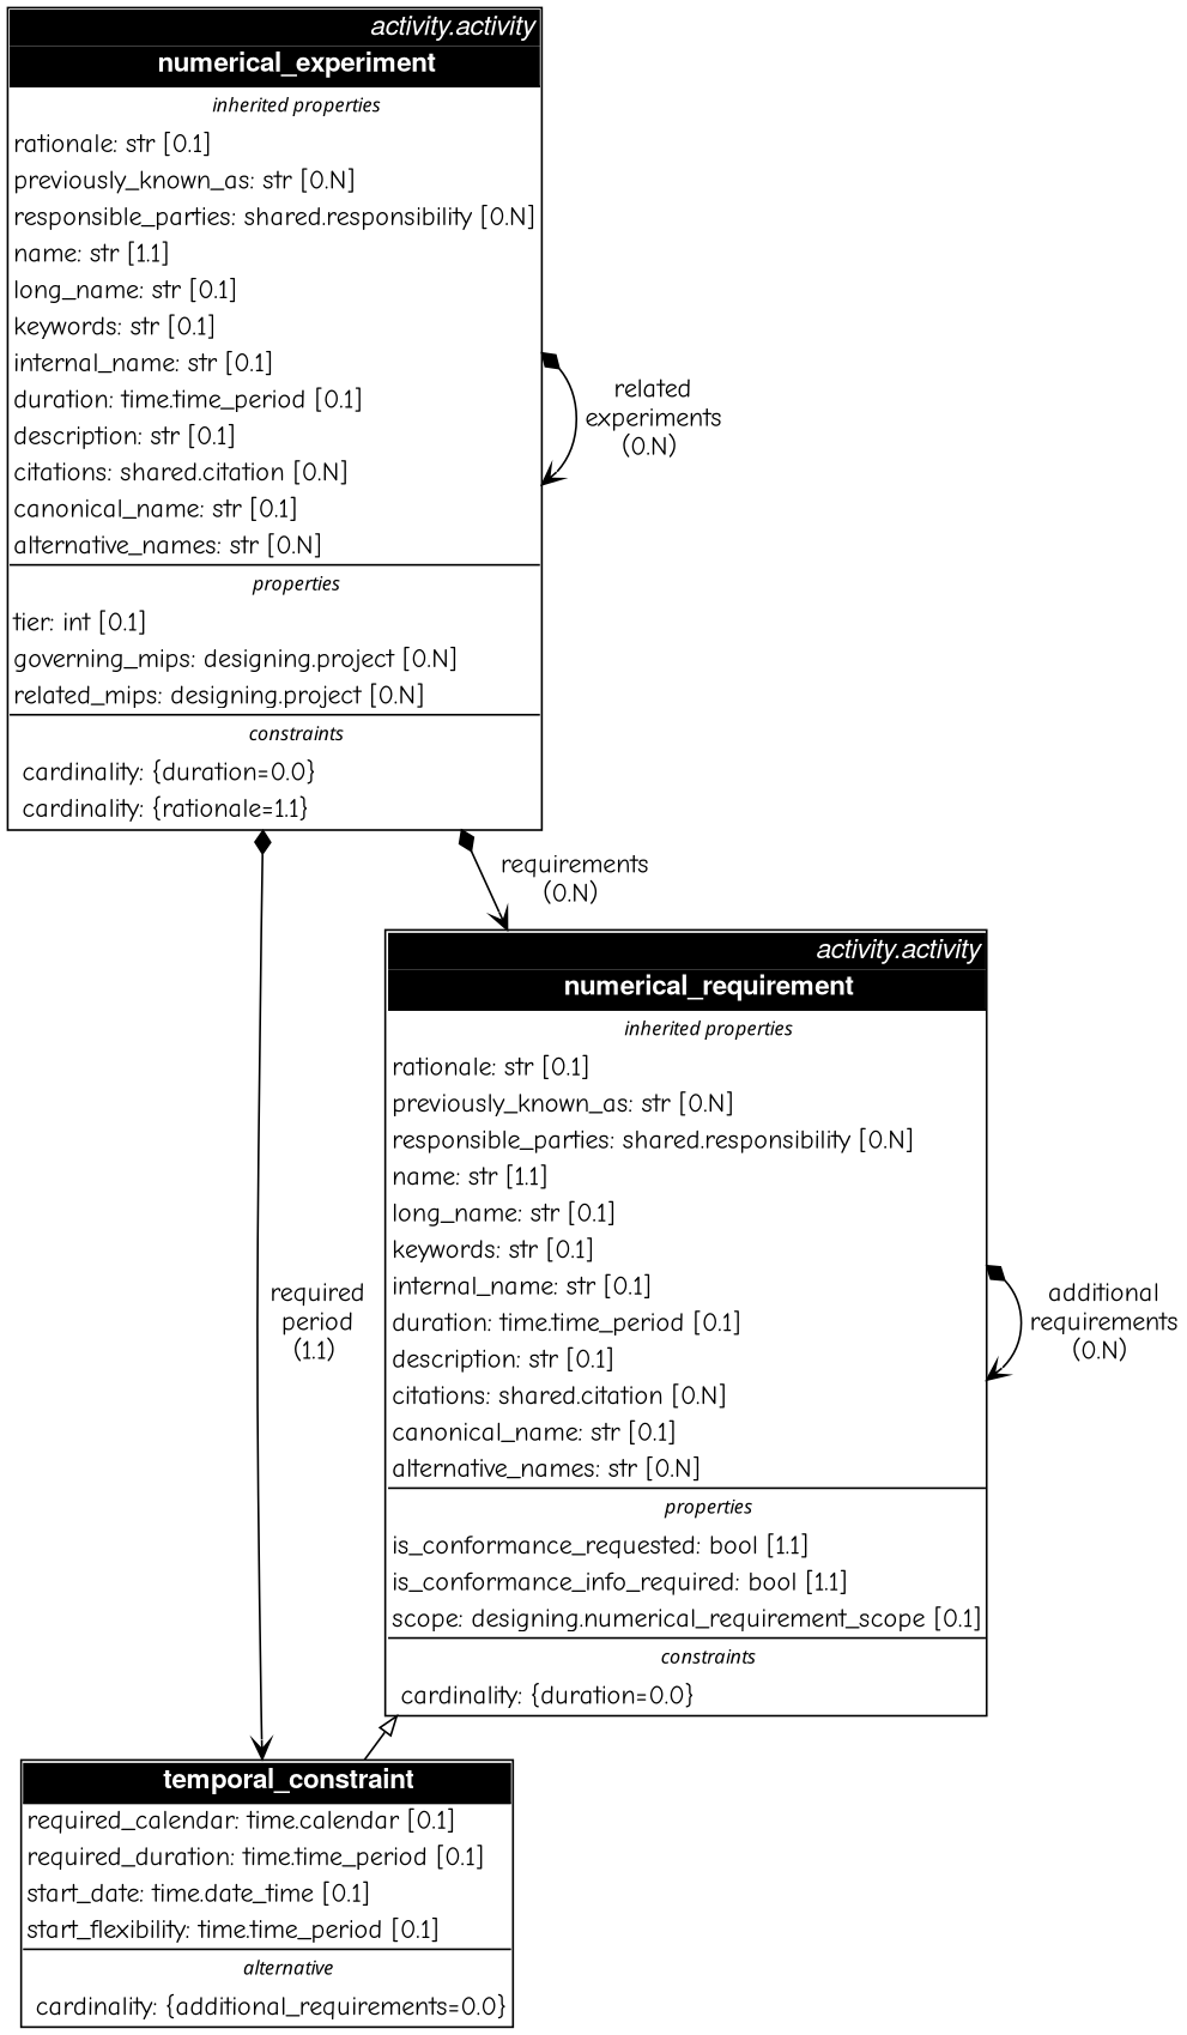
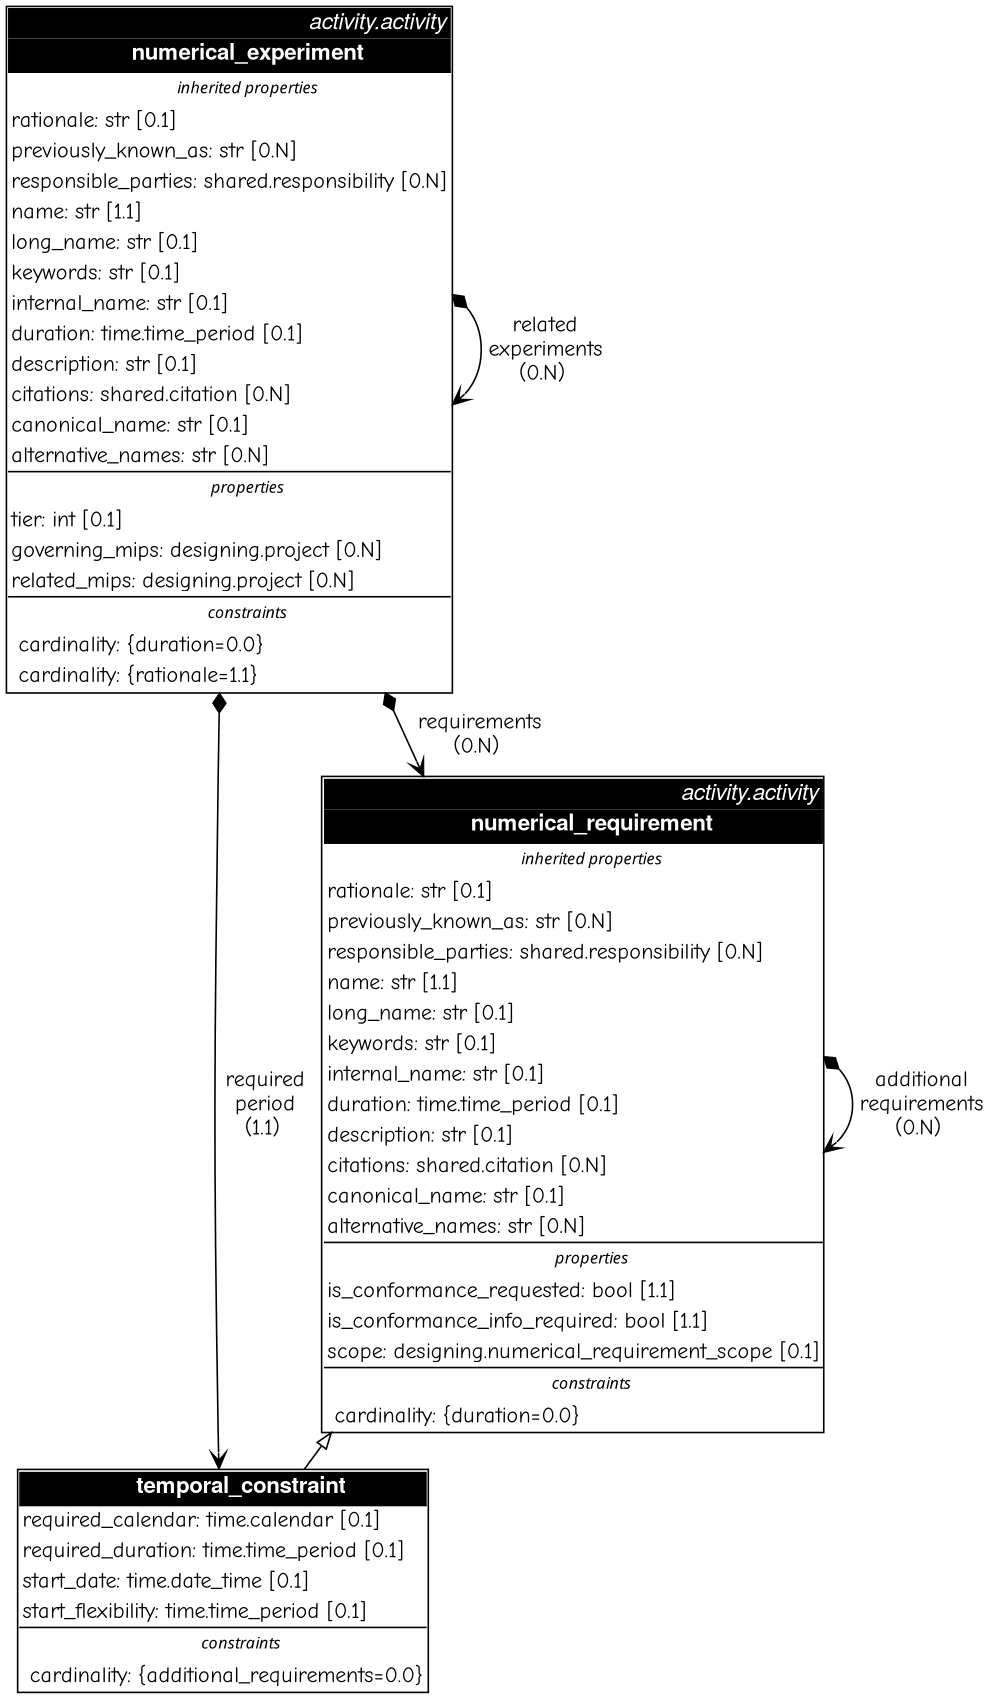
  digraph {
    fontsize=8
    ranksep=0.3
    splines=True
    fontname="Comic Neue"
    node [shape=plain fontname="Comic Neue"]
    edge [arrowhead=vee arrowtail=diamond dir=both headport=c labelangle=45.0 labeldistance=2.2 labelfloat=False tailport=c fontname="Comic Neue"]
    n1 [label=<<TABLE BGCOLOR="white" BORDER="1" CELLBORDER="0" CELLSPACING="0">     <TR><TD ALIGN="right" BGCOLOR="black"><FONT FACE="Helvetica Italic" COLOR="white">activity.activity</FONT></TD></TR>          <TR><TD ALIGN="CENTER" BORDER="1" SIDES="B" BGCOLOR="black">     <FONT FACE="Helvetica Bold" COLOR="white">numerical_experiment</FONT></TD></TR>     <TR><TD ALIGN="center" CELLPADDING="2" BORDER="1" SIDES="T" >     <FONT FACE="Times-Roman Italic" POINT-SIZE="10">inherited properties</FONT></TD></TR>     <TR><TD ALIGN="LEFT" CELLPADDING="2">rationale: str &#91;0.1&#93;</TD></TR><TR><TD ALIGN="LEFT" CELLPADDING="2">previously_known_as: str &#91;0.N&#93;</TD></TR><TR><TD ALIGN="LEFT" CELLPADDING="2">responsible_parties: shared.responsibility &#91;0.N&#93;</TD></TR><TR><TD ALIGN="LEFT" CELLPADDING="2">name: str &#91;1.1&#93;</TD></TR><TR><TD ALIGN="LEFT" CELLPADDING="2">long_name: str &#91;0.1&#93;</TD></TR><TR><TD ALIGN="LEFT" CELLPADDING="2">keywords: str &#91;0.1&#93;</TD></TR><TR><TD ALIGN="LEFT" CELLPADDING="2">internal_name: str &#91;0.1&#93;</TD></TR><TR><TD ALIGN="LEFT" CELLPADDING="2">duration: time.time_period &#91;0.1&#93;</TD></TR><TR><TD ALIGN="LEFT" CELLPADDING="2">description: str &#91;0.1&#93;</TD></TR><TR><TD ALIGN="LEFT" CELLPADDING="2">citations: shared.citation &#91;0.N&#93;</TD></TR><TR><TD ALIGN="LEFT" CELLPADDING="2">canonical_name: str &#91;0.1&#93;</TD></TR><TR><TD ALIGN="LEFT" CELLPADDING="2">alternative_names: str &#91;0.N&#93;</TD></TR>      <TR><TD ALIGN="center" CELLPADDING="2" BORDER="1" SIDES="T" >     <FONT FACE="Times-Roman Italic" POINT-SIZE="10">properties</FONT></TD></TR>     <TR><TD ALIGN="LEFT" CELLPADDING="2">tier: int &#91;0.1&#93;</TD></TR><TR><TD ALIGN="LEFT" CELLPADDING="2">governing_mips: designing.project &#91;0.N&#93;</TD></TR><TR><TD ALIGN="LEFT" CELLPADDING="2">related_mips: designing.project &#91;0.N&#93;</TD></TR>      <TR><TD ALIGN="center" CELLPADDING="2" BORDER="1" SIDES="T" >     <FONT FACE="Times-Roman Italic" POINT-SIZE="10">constraints</FONT></TD></TR>     <TR><TD ALIGN="LEFT" CELLPADDING="2"> cardinality: {duration=0.0}</TD></TR><TR><TD ALIGN="LEFT" CELLPADDING="2"> cardinality: {rationale=1.1}</TD></TR>     </TABLE>>]
-   n2 [label=<<TABLE BGCOLOR="white" BORDER="1" CELLBORDER="0" CELLSPACING="0">               <TR><TD ALIGN="CENTER" BORDER="1" SIDES="B" BGCOLOR="black">     <FONT FACE="Helvetica Bold" COLOR="white">temporal_constraint</FONT></TD></TR>               <TR><TD ALIGN="LEFT" CELLPADDING="2">required_calendar: time.calendar &#91;0.1&#93;</TD></TR><TR><TD ALIGN="LEFT" CELLPADDING="2">required_duration: time.time_period &#91;0.1&#93;</TD></TR><TR><TD ALIGN="LEFT" CELLPADDING="2">start_date: time.date_time &#91;0.1&#93;</TD></TR><TR><TD ALIGN="LEFT" CELLPADDING="2">start_flexibility: time.time_period &#91;0.1&#93;</TD></TR>      <TR><TD ALIGN="center" CELLPADDING="2" BORDER="1" SIDES="T" >     <FONT FACE="Times-Roman Italic" POINT-SIZE="10">alternative</FONT></TD></TR>     <TR><TD ALIGN="LEFT" CELLPADDING="2"> cardinality: {additional_requirements=0.0}</TD></TR>     </TABLE>>]
+   n2 [label=<<TABLE BGCOLOR="white" BORDER="1" CELLBORDER="0" CELLSPACING="0">               <TR><TD ALIGN="CENTER" BORDER="1" SIDES="B" BGCOLOR="black">     <FONT FACE="Helvetica Bold" COLOR="white">temporal_constraint</FONT></TD></TR>               <TR><TD ALIGN="LEFT" CELLPADDING="2">required_calendar: time.calendar &#91;0.1&#93;</TD></TR><TR><TD ALIGN="LEFT" CELLPADDING="2">required_duration: time.time_period &#91;0.1&#93;</TD></TR><TR><TD ALIGN="LEFT" CELLPADDING="2">start_date: time.date_time &#91;0.1&#93;</TD></TR><TR><TD ALIGN="LEFT" CELLPADDING="2">start_flexibility: time.time_period &#91;0.1&#93;</TD></TR>      <TR><TD ALIGN="center" CELLPADDING="2" BORDER="1" SIDES="T" >     <FONT FACE="Times-Roman Italic" POINT-SIZE="10">constraints</FONT></TD></TR>     <TR><TD ALIGN="LEFT" CELLPADDING="2"> cardinality: {additional_requirements=0.0}</TD></TR>     </TABLE>>]
    n3 [label=<<TABLE BGCOLOR="white" BORDER="1" CELLBORDER="0" CELLSPACING="0">     <TR><TD ALIGN="right" BGCOLOR="black"><FONT FACE="Helvetica Italic" COLOR="white">activity.activity</FONT></TD></TR>          <TR><TD ALIGN="CENTER" BORDER="1" SIDES="B" BGCOLOR="black">     <FONT FACE="Helvetica Bold" COLOR="white">numerical_requirement</FONT></TD></TR>     <TR><TD ALIGN="center" CELLPADDING="2" BORDER="1" SIDES="T" >     <FONT FACE="Times-Roman Italic" POINT-SIZE="10">inherited properties</FONT></TD></TR>     <TR><TD ALIGN="LEFT" CELLPADDING="2">rationale: str &#91;0.1&#93;</TD></TR><TR><TD ALIGN="LEFT" CELLPADDING="2">previously_known_as: str &#91;0.N&#93;</TD></TR><TR><TD ALIGN="LEFT" CELLPADDING="2">responsible_parties: shared.responsibility &#91;0.N&#93;</TD></TR><TR><TD ALIGN="LEFT" CELLPADDING="2">name: str &#91;1.1&#93;</TD></TR><TR><TD ALIGN="LEFT" CELLPADDING="2">long_name: str &#91;0.1&#93;</TD></TR><TR><TD ALIGN="LEFT" CELLPADDING="2">keywords: str &#91;0.1&#93;</TD></TR><TR><TD ALIGN="LEFT" CELLPADDING="2">internal_name: str &#91;0.1&#93;</TD></TR><TR><TD ALIGN="LEFT" CELLPADDING="2">duration: time.time_period &#91;0.1&#93;</TD></TR><TR><TD ALIGN="LEFT" CELLPADDING="2">description: str &#91;0.1&#93;</TD></TR><TR><TD ALIGN="LEFT" CELLPADDING="2">citations: shared.citation &#91;0.N&#93;</TD></TR><TR><TD ALIGN="LEFT" CELLPADDING="2">canonical_name: str &#91;0.1&#93;</TD></TR><TR><TD ALIGN="LEFT" CELLPADDING="2">alternative_names: str &#91;0.N&#93;</TD></TR>      <TR><TD ALIGN="center" CELLPADDING="2" BORDER="1" SIDES="T" >     <FONT FACE="Times-Roman Italic" POINT-SIZE="10">properties</FONT></TD></TR>     <TR><TD ALIGN="LEFT" CELLPADDING="2">is_conformance_requested: bool &#91;1.1&#93;</TD></TR><TR><TD ALIGN="LEFT" CELLPADDING="2">is_conformance_info_required: bool &#91;1.1&#93;</TD></TR><TR><TD ALIGN="LEFT" CELLPADDING="2">scope: designing.numerical_requirement_scope &#91;0.1&#93;</TD></TR>      <TR><TD ALIGN="center" CELLPADDING="2" BORDER="1" SIDES="T" >     <FONT FACE="Times-Roman Italic" POINT-SIZE="10">constraints</FONT></TD></TR>     <TR><TD ALIGN="LEFT" CELLPADDING="2"> cardinality: {duration=0.0}</TD></TR>     </TABLE>>]
    n1 -> n1 [label=" related\n experiments\n(0.N)"]
    n1 -> n2 [label=" required\n period\n(1.1)"]
    n1 -> n3 [label=" requirements\n(0.N)"]
    n3 -> n2 [arrowtail=empty dir=back arrowhead="" headport="" labelangle="" labeldistance="" labelfloat="" tailport=""]
    n3 -> n3 [label=" additional\n requirements\n(0.N)"]
  }
